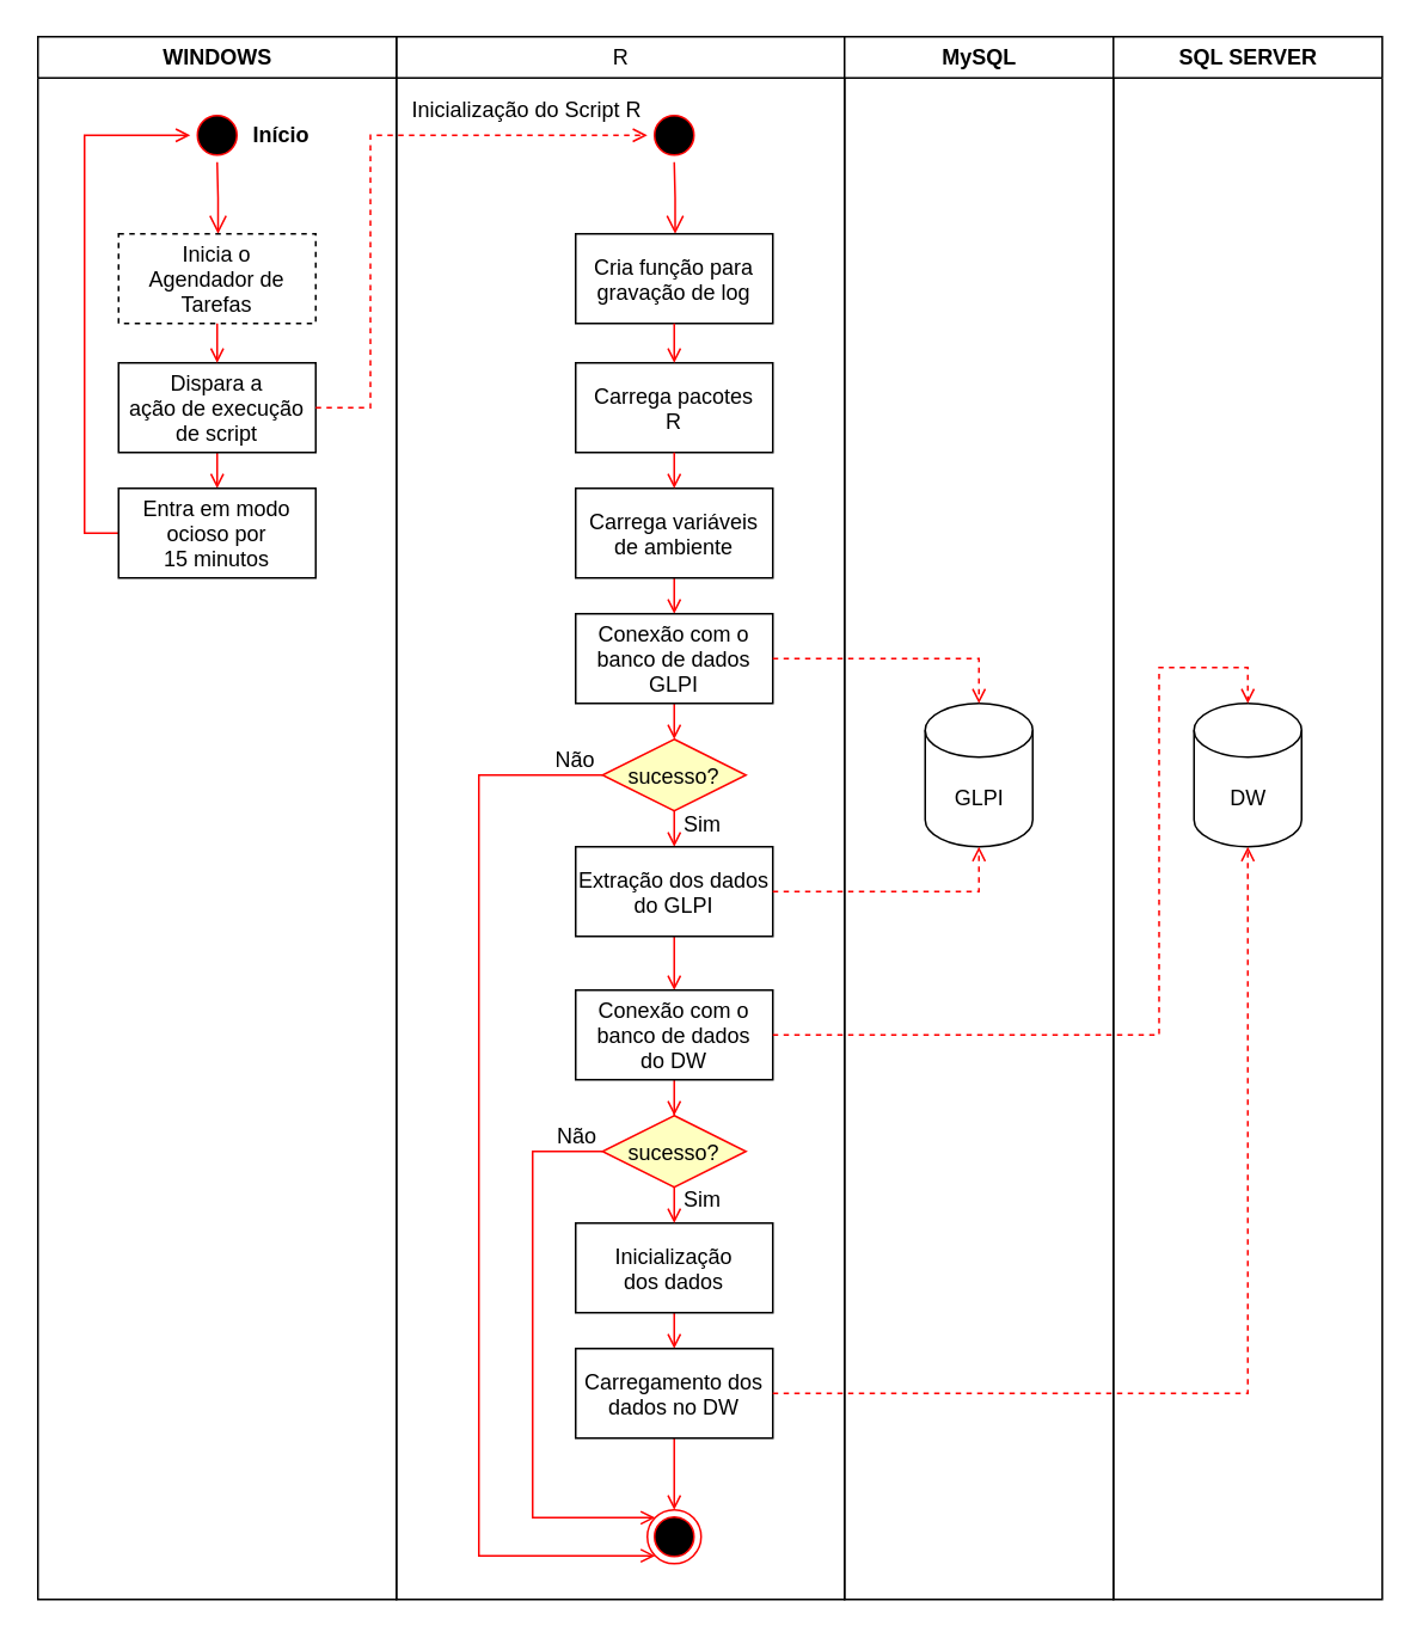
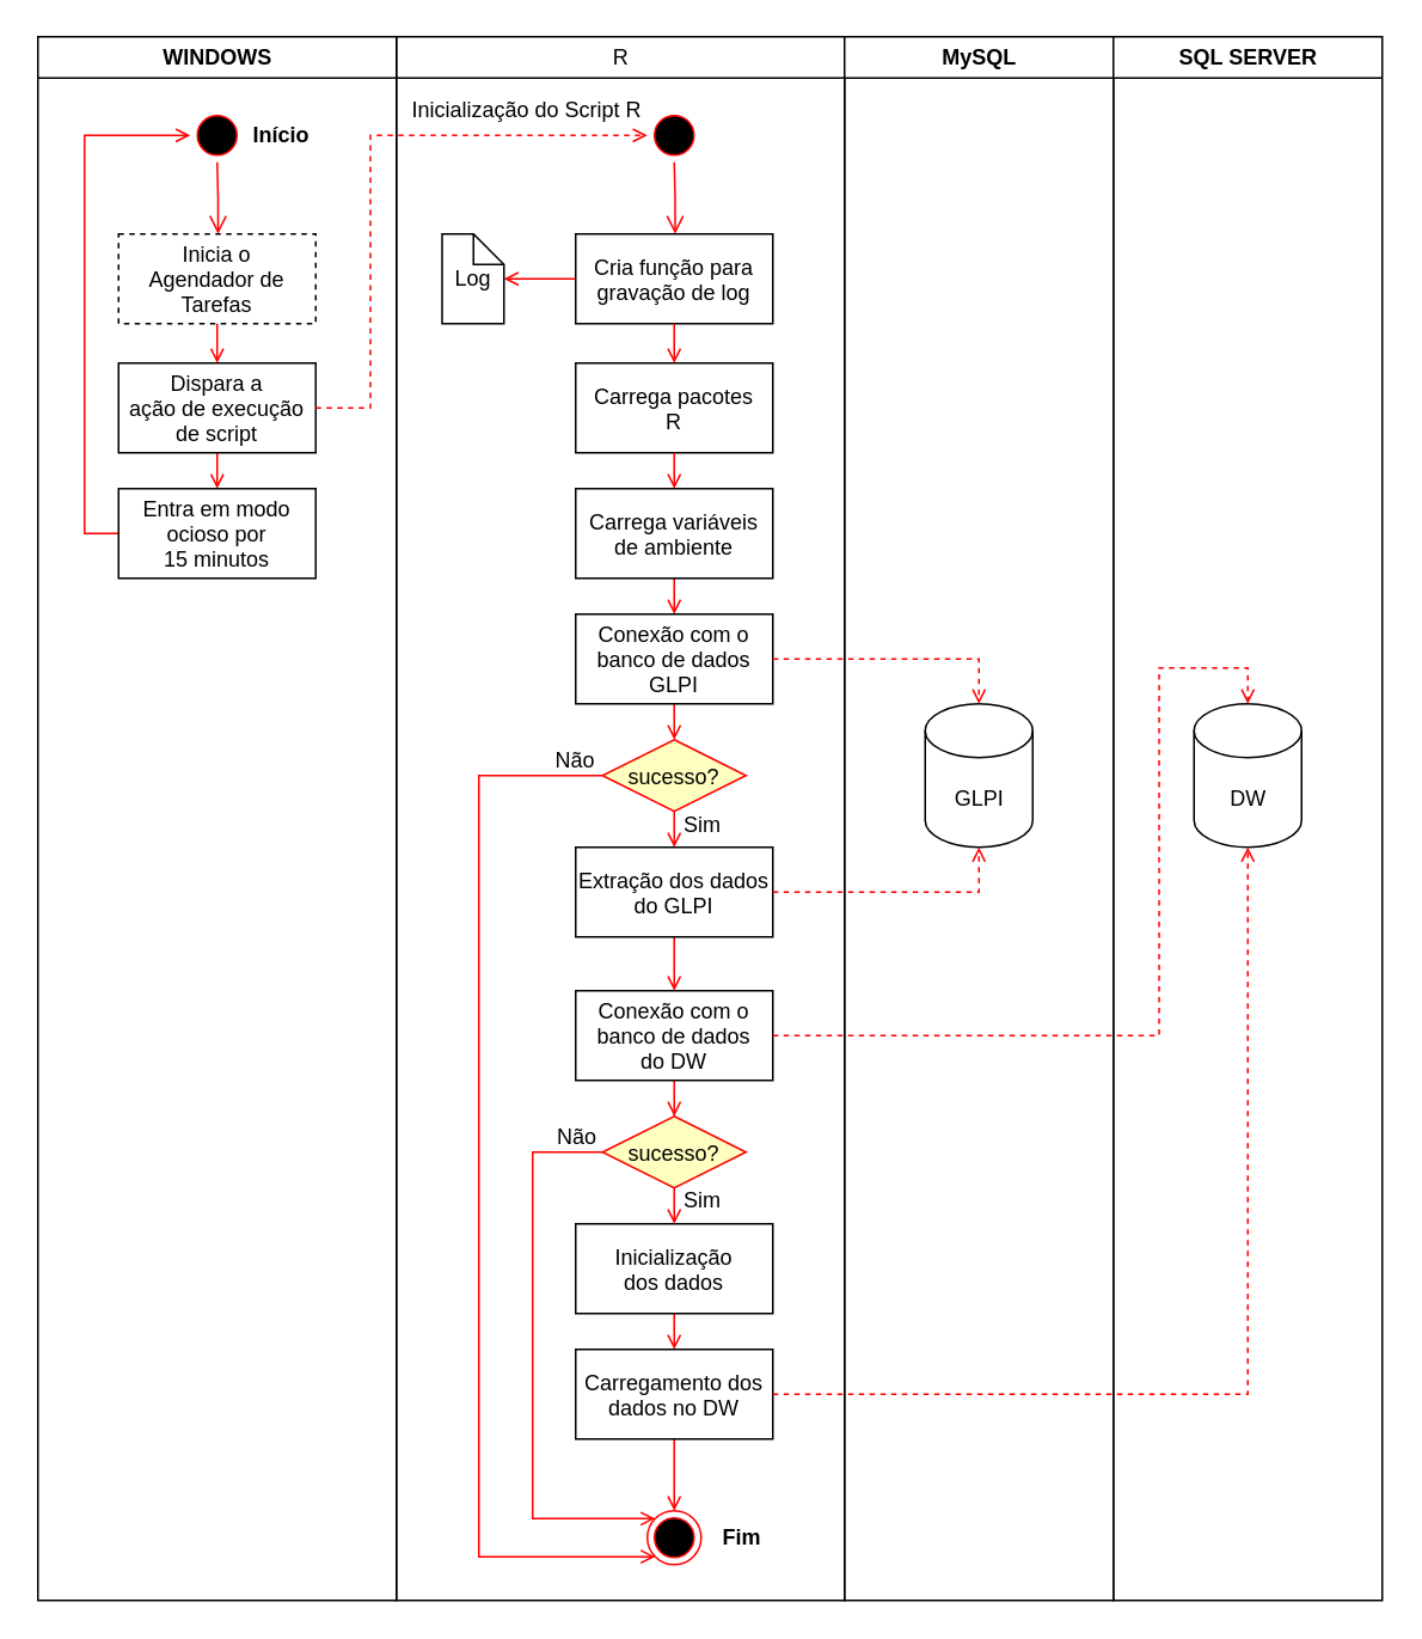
  <mxCell id="0" />
  <mxCell id="1" parent="0" />
  <mxCell id="2" value="R" style="swimlane;whiteSpace=wrap;fontStyle=0" parent="1" vertex="1"><mxGeometry x="220.5" y="20" width="250" height="872" as="geometry" /></mxCell>
  <mxCell id="3" value="" style="ellipse;shape=startState;fillColor=#000000;strokeColor=#ff0000;" parent="2" vertex="1"><mxGeometry x="140" y="40" width="30" height="30" as="geometry" /></mxCell>
  <mxCell id="4" value="" style="edgeStyle=elbowEdgeStyle;elbow=horizontal;verticalAlign=bottom;endArrow=open;endSize=8;strokeColor=#FF0000;endFill=1;rounded=0" parent="2" source="3" target="6" edge="1"><mxGeometry x="100" y="40" as="geometry"><mxPoint x="115" y="110" as="targetPoint" /></mxGeometry></mxCell>
+ <mxCell id="5" value="" style="edgeStyle=orthogonalEdgeStyle;rounded=0;orthogonalLoop=1;jettySize=auto;html=1;endArrow=open;strokeColor=#FF0000;endFill=1;" parent="2" source="6" target="17" edge="1"><mxGeometry relative="1" as="geometry" /></mxCell>
  <mxCell id="6" value="Cria função para&#10;gravação de log" style="" parent="2" vertex="1"><mxGeometry x="100" y="110" width="110" height="50" as="geometry" /></mxCell>
  <mxCell id="7" value="Carrega pacotes&#10;R" style="" parent="2" vertex="1"><mxGeometry x="100" y="182" width="110" height="50" as="geometry" /></mxCell>
  <mxCell id="8" value="" style="endArrow=open;strokeColor=#FF0000;endFill=1;rounded=0" parent="2" source="6" target="7" edge="1"><mxGeometry relative="1" as="geometry" /></mxCell>
  <mxCell id="9" style="edgeStyle=orthogonalEdgeStyle;rounded=0;orthogonalLoop=1;jettySize=auto;html=1;exitX=0.5;exitY=1;exitDx=0;exitDy=0;entryX=0.5;entryY=0;entryDx=0;entryDy=0;endArrow=open;strokeColor=#FF0000;endFill=1;" parent="2" source="10" target="13" edge="1"><mxGeometry relative="1" as="geometry" /></mxCell>
  <mxCell id="10" value="Carrega variáveis&#10;de ambiente" style="" parent="2" vertex="1"><mxGeometry x="100" y="252" width="110" height="50" as="geometry" /></mxCell>
  <mxCell id="11" value="" style="endArrow=open;strokeColor=#FF0000;endFill=1;rounded=0" parent="2" source="7" target="10" edge="1"><mxGeometry relative="1" as="geometry" /></mxCell>
  <mxCell id="12" style="edgeStyle=orthogonalEdgeStyle;rounded=0;orthogonalLoop=1;jettySize=auto;html=1;exitX=0.5;exitY=1;exitDx=0;exitDy=0;entryX=0.5;entryY=0;entryDx=0;entryDy=0;endArrow=open;strokeColor=#FF0000;endFill=1;" parent="2" source="13" target="16" edge="1"><mxGeometry relative="1" as="geometry" /></mxCell>
  <mxCell id="13" value="Conexão com o&#10;banco de dados&#10;GLPI" style="" parent="2" vertex="1"><mxGeometry x="100" y="322" width="110" height="50" as="geometry" /></mxCell>
  <mxCell id="14" style="edgeStyle=orthogonalEdgeStyle;rounded=0;orthogonalLoop=1;jettySize=auto;html=1;exitX=0.5;exitY=1;exitDx=0;exitDy=0;entryX=0.5;entryY=0;entryDx=0;entryDy=0;endArrow=open;strokeColor=#FF0000;endFill=1;" parent="2" source="16" target="19" edge="1"><mxGeometry relative="1" as="geometry" /></mxCell>
  <mxCell id="15" style="edgeStyle=orthogonalEdgeStyle;rounded=0;orthogonalLoop=1;jettySize=auto;html=1;entryX=0;entryY=1;entryDx=0;entryDy=0;endArrow=open;strokeColor=#FF0000;endFill=1;" parent="2" source="16" target="26" edge="1"><mxGeometry relative="1" as="geometry"><Array as="points"><mxPoint x="46" y="412" /><mxPoint x="46" y="848" /><mxPoint x="144" y="848" /></Array></mxGeometry></mxCell>
  <mxCell id="16" value="sucesso?" style="rhombus;fillColor=#ffffc0;strokeColor=#ff0000;" parent="2" vertex="1"><mxGeometry x="115" y="392" width="80" height="40" as="geometry" /></mxCell>
+ <mxCell id="17" value="Log" style="shape=note;whiteSpace=wrap;size=17;" parent="2" vertex="1"><mxGeometry x="25.5" y="110" width="34.5" height="50" as="geometry" /></mxCell>
  <mxCell id="18" style="edgeStyle=orthogonalEdgeStyle;rounded=0;orthogonalLoop=1;jettySize=auto;html=1;exitX=0.5;exitY=1;exitDx=0;exitDy=0;entryX=0.5;entryY=0;entryDx=0;entryDy=0;endArrow=open;strokeColor=#FF0000;endFill=1;" parent="2" source="19" target="21" edge="1"><mxGeometry relative="1" as="geometry" /></mxCell>
  <mxCell id="19" value="Extração dos dados&#10;do GLPI" style="" parent="2" vertex="1"><mxGeometry x="100" y="452" width="110" height="50" as="geometry" /></mxCell>
  <mxCell id="20" value="" style="edgeStyle=orthogonalEdgeStyle;rounded=0;orthogonalLoop=1;jettySize=auto;html=1;endArrow=open;strokeColor=#FF0000;endFill=1;" parent="2" source="21" target="29" edge="1"><mxGeometry relative="1" as="geometry" /></mxCell>
  <mxCell id="21" value="Conexão com o&#10;banco de dados&#10;do DW" style="" parent="2" vertex="1"><mxGeometry x="100" y="532" width="110" height="50" as="geometry" /></mxCell>
  <mxCell id="22" style="edgeStyle=orthogonalEdgeStyle;rounded=0;orthogonalLoop=1;jettySize=auto;html=1;exitX=0.5;exitY=1;exitDx=0;exitDy=0;entryX=0.5;entryY=0;entryDx=0;entryDy=0;endArrow=open;strokeColor=#FF0000;endFill=1;" parent="2" source="23" target="25" edge="1"><mxGeometry relative="1" as="geometry" /></mxCell>
  <mxCell id="23" value="Inicialização&#10;dos dados" style="" parent="2" vertex="1"><mxGeometry x="100" y="662" width="110" height="50" as="geometry" /></mxCell>
  <mxCell id="24" style="edgeStyle=orthogonalEdgeStyle;rounded=0;orthogonalLoop=1;jettySize=auto;html=1;exitX=0.5;exitY=1;exitDx=0;exitDy=0;entryX=0.5;entryY=0;entryDx=0;entryDy=0;endArrow=open;strokeColor=#FF0000;endFill=1;" parent="2" source="25" target="26" edge="1"><mxGeometry relative="1" as="geometry" /></mxCell>
  <mxCell id="25" value="Carregamento dos&#10;dados no DW" style="" parent="2" vertex="1"><mxGeometry x="100" y="732" width="110" height="50" as="geometry" /></mxCell>
  <mxCell id="26" value="" style="ellipse;html=1;shape=endState;fillColor=#000000;strokeColor=#ff0000;" parent="2" vertex="1"><mxGeometry x="140" y="822" width="30" height="30" as="geometry" /></mxCell>
  <mxCell id="27" style="edgeStyle=orthogonalEdgeStyle;rounded=0;orthogonalLoop=1;jettySize=auto;html=1;entryX=0;entryY=0;entryDx=0;entryDy=0;endArrow=open;strokeColor=#FF0000;endFill=1;" parent="2" source="29" target="26" edge="1"><mxGeometry relative="1" as="geometry"><Array as="points"><mxPoint x="76" y="622" /><mxPoint x="76" y="826" /></Array></mxGeometry></mxCell>
  <mxCell id="28" style="edgeStyle=orthogonalEdgeStyle;rounded=0;orthogonalLoop=1;jettySize=auto;html=1;exitX=0.5;exitY=1;exitDx=0;exitDy=0;entryX=0.5;entryY=0;entryDx=0;entryDy=0;endArrow=open;strokeColor=#FF0000;endFill=1;" parent="2" source="29" target="23" edge="1"><mxGeometry relative="1" as="geometry" /></mxCell>
  <mxCell id="29" value="sucesso?" style="rhombus;fillColor=#ffffc0;strokeColor=#ff0000;" parent="2" vertex="1"><mxGeometry x="115" y="602" width="80" height="40" as="geometry" /></mxCell>
+ <mxCell id="30" value="Fim" style="text;align=center;fontStyle=1;verticalAlign=middle;spacingLeft=3;spacingRight=3;strokeColor=none;rotatable=0;points=[[0,0.5],[1,0.5]];portConstraint=eastwest;html=1;" parent="2" vertex="1"><mxGeometry x="170" y="824" width="45.5" height="26" as="geometry" /></mxCell>
  <mxCell id="31" value="Não" style="text;align=center;fontStyle=0;verticalAlign=middle;spacingLeft=3;spacingRight=3;strokeColor=none;rotatable=0;points=[[0,0.5],[1,0.5]];portConstraint=eastwest;html=1;" parent="2" vertex="1"><mxGeometry x="84.5" y="395" width="30" height="18" as="geometry" /></mxCell>
  <mxCell id="32" value="Sim" style="text;align=center;fontStyle=0;verticalAlign=middle;spacingLeft=3;spacingRight=3;strokeColor=none;rotatable=0;points=[[0,0.5],[1,0.5]];portConstraint=eastwest;html=1;" parent="2" vertex="1"><mxGeometry x="155.5" y="431" width="30" height="18" as="geometry" /></mxCell>
  <mxCell id="33" value="Não" style="text;align=center;fontStyle=0;verticalAlign=middle;spacingLeft=3;spacingRight=3;strokeColor=none;rotatable=0;points=[[0,0.5],[1,0.5]];portConstraint=eastwest;html=1;" parent="2" vertex="1"><mxGeometry x="85.5" y="605" width="30" height="18" as="geometry" /></mxCell>
  <mxCell id="34" value="Sim" style="text;align=center;fontStyle=0;verticalAlign=middle;spacingLeft=3;spacingRight=3;strokeColor=none;rotatable=0;points=[[0,0.5],[1,0.5]];portConstraint=eastwest;html=1;" parent="2" vertex="1"><mxGeometry x="155.5" y="640" width="30" height="18" as="geometry" /></mxCell>
  <mxCell id="35" value="Inicialização do Script R" style="text;align=center;fontStyle=0;verticalAlign=middle;spacingLeft=3;spacingRight=3;strokeColor=none;rotatable=0;points=[[0,0.5],[1,0.5]];portConstraint=eastwest;html=1;" parent="2" vertex="1"><mxGeometry x="-25.5" y="32" width="195.5" height="18" as="geometry" /></mxCell>
  <mxCell id="36" value="MySQL" style="swimlane;whiteSpace=wrap" parent="1" vertex="1"><mxGeometry x="470.5" y="20" width="150" height="872" as="geometry" /></mxCell>
  <mxCell id="37" value="GLPI" style="shape=cylinder3;whiteSpace=wrap;html=1;boundedLbl=1;backgroundOutline=1;size=15;" parent="36" vertex="1"><mxGeometry x="45" y="372" width="60" height="80" as="geometry" /></mxCell>
  <mxCell id="38" value="SQL SERVER" style="swimlane;whiteSpace=wrap" parent="1" vertex="1"><mxGeometry x="620.5" y="20" width="150" height="872" as="geometry" /></mxCell>
  <mxCell id="39" value="DW" style="shape=cylinder3;whiteSpace=wrap;html=1;boundedLbl=1;backgroundOutline=1;size=15;" parent="38" vertex="1"><mxGeometry x="45" y="372" width="60" height="80" as="geometry" /></mxCell>
  <mxCell id="40" value="WINDOWS" style="swimlane;whiteSpace=wrap" parent="1" vertex="1"><mxGeometry x="20.5" y="20" width="200" height="872" as="geometry" /></mxCell>
  <mxCell id="41" value="" style="ellipse;shape=startState;fillColor=#000000;strokeColor=#ff0000;" parent="40" vertex="1"><mxGeometry x="85" y="40" width="30" height="30" as="geometry" /></mxCell>
  <mxCell id="42" value="" style="edgeStyle=elbowEdgeStyle;elbow=horizontal;verticalAlign=bottom;endArrow=open;endSize=8;strokeColor=#FF0000;endFill=1;rounded=0" parent="40" source="41" target="43" edge="1"><mxGeometry x="100" y="40" as="geometry"><mxPoint x="115" y="110" as="targetPoint" /></mxGeometry></mxCell>
  <mxCell id="43" value="Inicia o &#10;Agendador de&#10;Tarefas" style="dashed=1;" parent="40" vertex="1"><mxGeometry x="45" y="110" width="110" height="50" as="geometry" /></mxCell>
  <mxCell id="44" style="edgeStyle=orthogonalEdgeStyle;rounded=0;orthogonalLoop=1;jettySize=auto;html=1;exitX=0.5;exitY=1;exitDx=0;exitDy=0;entryX=0.5;entryY=0;entryDx=0;entryDy=0;endArrow=open;strokeColor=#FF0000;endFill=1;" parent="40" source="45" target="48" edge="1"><mxGeometry relative="1" as="geometry" /></mxCell>
  <mxCell id="45" value="Dispara a&#10;ação de execução&#10;de script" style="" parent="40" vertex="1"><mxGeometry x="45" y="182" width="110" height="50" as="geometry" /></mxCell>
  <mxCell id="46" value="" style="endArrow=open;strokeColor=#FF0000;endFill=1;rounded=0" parent="40" source="43" target="45" edge="1"><mxGeometry relative="1" as="geometry" /></mxCell>
  <mxCell id="47" style="edgeStyle=orthogonalEdgeStyle;rounded=0;orthogonalLoop=1;jettySize=auto;html=1;entryX=0;entryY=0.5;entryDx=0;entryDy=0;endArrow=open;strokeColor=#FF0000;endFill=1;" parent="40" source="48" target="41" edge="1"><mxGeometry relative="1" as="geometry"><Array as="points"><mxPoint x="26" y="277" /><mxPoint x="26" y="55" /></Array></mxGeometry></mxCell>
  <mxCell id="48" value="Entra em modo&#10;ocioso por&#10;15 minutos" style="" parent="40" vertex="1"><mxGeometry x="45" y="252" width="110" height="50" as="geometry" /></mxCell>
  <mxCell id="49" value="Início" style="text;align=center;fontStyle=1;verticalAlign=middle;spacingLeft=3;spacingRight=3;strokeColor=none;rotatable=0;points=[[0,0.5],[1,0.5]];portConstraint=eastwest;html=1;" parent="40" vertex="1"><mxGeometry x="95.5" y="42" width="80" height="26" as="geometry" /></mxCell>
  <mxCell id="50" style="edgeStyle=orthogonalEdgeStyle;rounded=0;orthogonalLoop=1;jettySize=auto;html=1;exitX=1;exitY=0.5;exitDx=0;exitDy=0;entryX=0;entryY=0.5;entryDx=0;entryDy=0;dashed=1;strokeColor=#FF0000;endArrow=open;endFill=1;" parent="1" source="45" target="3" edge="1"><mxGeometry relative="1" as="geometry"><Array as="points"><mxPoint x="206" y="227" /><mxPoint x="206" y="75" /></Array></mxGeometry></mxCell>
  <mxCell id="51" style="edgeStyle=orthogonalEdgeStyle;rounded=0;orthogonalLoop=1;jettySize=auto;html=1;exitX=1;exitY=0.5;exitDx=0;exitDy=0;entryX=0.5;entryY=0;entryDx=0;entryDy=0;entryPerimeter=0;endArrow=open;strokeColor=#FF0000;endFill=1;dashed=1;labelBorderColor=none;fontStyle=0;fontSize=11;" parent="1" source="13" target="37" edge="1"><mxGeometry relative="1" as="geometry" /></mxCell>
  <mxCell id="52" style="edgeStyle=orthogonalEdgeStyle;rounded=0;orthogonalLoop=1;jettySize=auto;html=1;exitX=1;exitY=0.5;exitDx=0;exitDy=0;entryX=0.5;entryY=0;entryDx=0;entryDy=0;entryPerimeter=0;endArrow=open;strokeColor=#FF0000;endFill=1;dashed=1;" parent="1" source="21" target="39" edge="1"><mxGeometry relative="1" as="geometry"><Array as="points"><mxPoint x="646" y="577" /><mxPoint x="646" y="372" /><mxPoint x="696" y="372" /><mxPoint x="696" y="392" /></Array></mxGeometry></mxCell>
  <mxCell id="53" style="edgeStyle=orthogonalEdgeStyle;rounded=0;orthogonalLoop=1;jettySize=auto;html=1;exitX=1;exitY=0.5;exitDx=0;exitDy=0;entryX=0.5;entryY=1;entryDx=0;entryDy=0;entryPerimeter=0;endArrow=open;strokeColor=#FF0000;endFill=1;dashed=1;" parent="1" source="25" target="39" edge="1"><mxGeometry relative="1" as="geometry" /></mxCell>
  <mxCell id="54" style="edgeStyle=orthogonalEdgeStyle;rounded=0;orthogonalLoop=1;jettySize=auto;html=1;exitX=1;exitY=0.5;exitDx=0;exitDy=0;entryX=0.5;entryY=1;entryDx=0;entryDy=0;entryPerimeter=0;endArrow=open;strokeColor=#FF0000;endFill=1;dashed=1;" parent="1" source="19" target="37" edge="1"><mxGeometry relative="1" as="geometry" /></mxCell>
